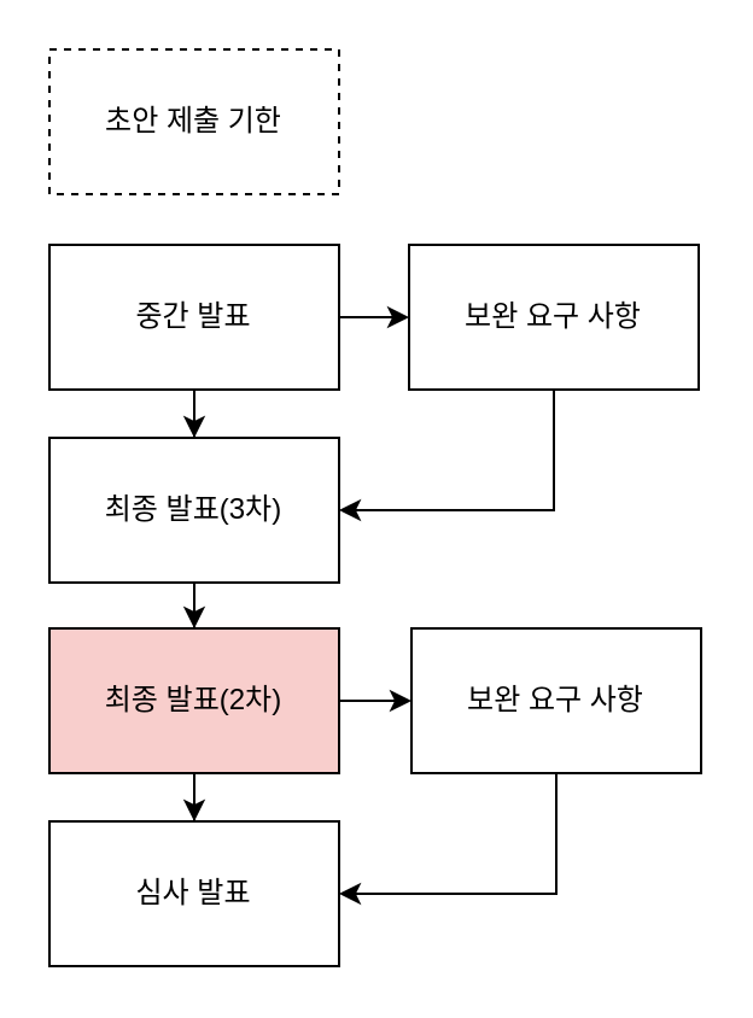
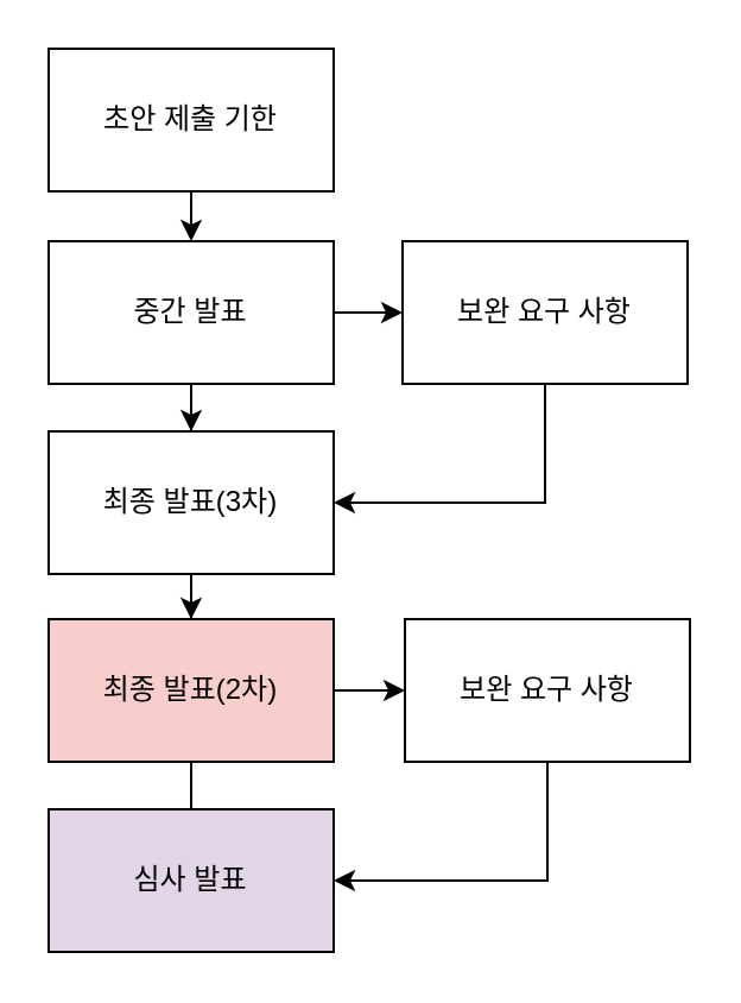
  <mxCell id="0" />
  <mxCell id="1" parent="0" />
- <mxCell id="3" value="초안 제출 기한" style="whiteSpace=wrap;html=1;rounded=0;dashed=1;" vertex="1" parent="1"><mxGeometry x="20" y="20" width="120" height="60" as="geometry" /></mxCell>
+ <mxCell id="2" value="" style="edgeStyle=orthogonalEdgeStyle;rounded=0;orthogonalLoop=1;jettySize=auto;html=1;" edge="1" parent="1" source="3" target="6"><mxGeometry relative="1" as="geometry" /></mxCell>
+ <mxCell id="3" value="초안 제출 기한" style="whiteSpace=wrap;html=1;rounded=0;" vertex="1" parent="1"><mxGeometry x="20" y="20" width="120" height="60" as="geometry" /></mxCell>
  <mxCell id="4" value="" style="edgeStyle=orthogonalEdgeStyle;rounded=0;orthogonalLoop=1;jettySize=auto;html=1;" edge="1" parent="1" source="6" target="7"><mxGeometry relative="1" as="geometry" /></mxCell>
  <mxCell id="5" value="" style="edgeStyle=orthogonalEdgeStyle;rounded=0;orthogonalLoop=1;jettySize=auto;html=1;" edge="1" parent="1" source="6" target="9"><mxGeometry relative="1" as="geometry" /></mxCell>
  <mxCell id="6" value="중간 발표" style="whiteSpace=wrap;html=1;rounded=0;" vertex="1" parent="1"><mxGeometry x="20" y="101" width="120" height="60" as="geometry" /></mxCell>
  <mxCell id="7" value="보완 요구 사항" style="whiteSpace=wrap;html=1;rounded=0;" vertex="1" parent="1"><mxGeometry x="169" y="101" width="120" height="60" as="geometry" /></mxCell>
  <mxCell id="8" value="" style="edgeStyle=orthogonalEdgeStyle;rounded=0;orthogonalLoop=1;jettySize=auto;html=1;" edge="1" parent="1" source="9" target="12"><mxGeometry relative="1" as="geometry" /></mxCell>
  <mxCell id="9" value="최종 발표(3차)" style="whiteSpace=wrap;html=1;rounded=0;" vertex="1" parent="1"><mxGeometry x="20" y="181" width="120" height="60" as="geometry" /></mxCell>
- <mxCell id="10" value="" style="edgeStyle=orthogonalEdgeStyle;rounded=0;orthogonalLoop=1;jettySize=auto;html=1;" edge="1" parent="1" source="12" target="13"><mxGeometry relative="1" as="geometry" /></mxCell>
+ <mxCell id="10" value="" style="edgeStyle=orthogonalEdgeStyle;rounded=0;orthogonalLoop=1;jettySize=auto;html=1;endArrow=none;" edge="1" parent="1" source="12" target="13"><mxGeometry relative="1" as="geometry" /></mxCell>
  <mxCell id="11" value="" style="edgeStyle=orthogonalEdgeStyle;rounded=0;orthogonalLoop=1;jettySize=auto;html=1;" edge="1" parent="1" source="12" target="14"><mxGeometry relative="1" as="geometry" /></mxCell>
  <mxCell id="12" value="최종 발표(2차)" style="whiteSpace=wrap;html=1;rounded=0;fillColor=#f8cecc;" vertex="1" parent="1"><mxGeometry x="20" y="260" width="120" height="60" as="geometry" /></mxCell>
- <mxCell id="13" value="심사 발표" style="whiteSpace=wrap;html=1;rounded=0;" vertex="1" parent="1"><mxGeometry x="20" y="340" width="120" height="60" as="geometry" /></mxCell>
+ <mxCell id="13" value="심사 발표" style="whiteSpace=wrap;html=1;rounded=0;fillColor=#e1d5e7;" vertex="1" parent="1"><mxGeometry x="20" y="340" width="120" height="60" as="geometry" /></mxCell>
  <mxCell id="14" value="보완 요구 사항" style="whiteSpace=wrap;html=1;rounded=0;" vertex="1" parent="1"><mxGeometry x="170" y="260" width="120" height="60" as="geometry" /></mxCell>
  <mxCell id="15" value="" style="endArrow=classic;html=1;rounded=0;edgeStyle=orthogonalEdgeStyle;" edge="1" parent="1" source="7" target="9"><mxGeometry width="50" height="50" relative="1" as="geometry"><mxPoint x="100" y="320" as="sourcePoint" /><mxPoint x="280" y="370" as="targetPoint" /><Array as="points"><mxPoint x="229" y="211" /></Array></mxGeometry></mxCell>
  <mxCell id="16" value="" style="endArrow=classic;html=1;rounded=0;edgeStyle=orthogonalEdgeStyle;" edge="1" parent="1" source="14" target="13"><mxGeometry width="50" height="50" relative="1" as="geometry"><mxPoint x="290" y="290" as="sourcePoint" /><mxPoint x="150" y="400" as="targetPoint" /><Array as="points"><mxPoint x="230" y="370" /></Array></mxGeometry></mxCell>
